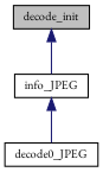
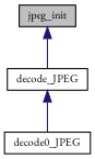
  digraph {
    fontname="EB Garamond"
    rankdir=TB
    node [color=black fillcolor=white fontname="EB Garamond" fontsize=10 shape=record style=filled]
    edge [color=midnightblue dir=back fontname="EB Garamond" fontsize=10 labelfontname=Helvetica labelfontsize=10 style=solid]
-   n1 [fillcolor=grey75 fontcolor=black height=0.2 label=decode_init width=0.4]
-   n2 [height=0.2 label=info_JPEG width=0.4]
+   n1 [fillcolor=grey75 fontcolor=black height=0.2 label=jpeg_init width=0.4]
+   n2 [height=0.2 label=decode_JPEG width=0.4]
    n3 [height=0.2 label=decode0_JPEG width=0.4]
    n1 -> n2
    n2 -> n3
  }
